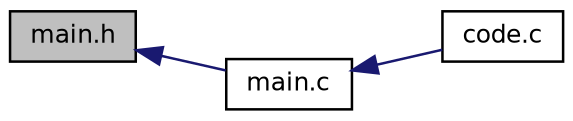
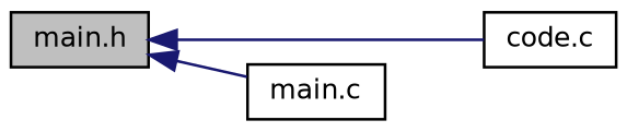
  digraph {
    rankdir=LR
    node [color=black fillcolor=white fontname=Helvetica fontsize=10 shape=record style=filled]
    edge [color=midnightblue dir=back fontname=Helvetica fontsize=10 labelfontname=Helvetica labelfontsize=10 style=solid]
    n1 [fillcolor=grey75 fontcolor=black height=0.2 label="main.h" width=0.4]
    n2 [height=0.2 label="code.c" width=0.4]
    n3 [height=0.2 label="main.c" width=0.4]
-   n3 -> n2
+   n1 -> n2
    n1 -> n3
  }
